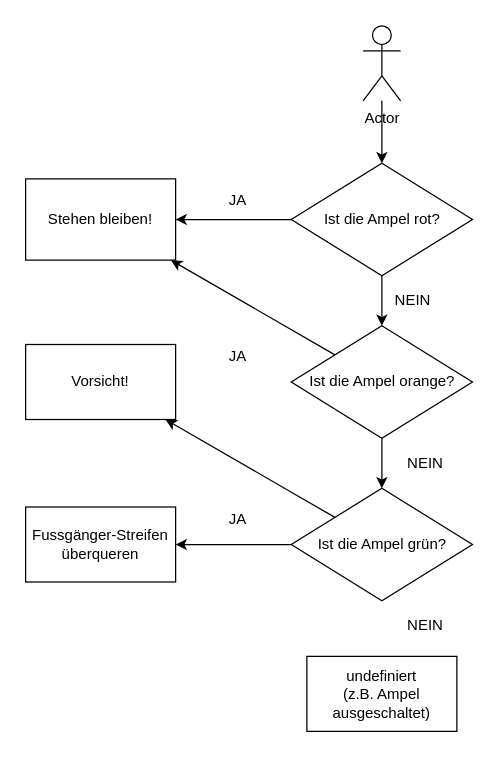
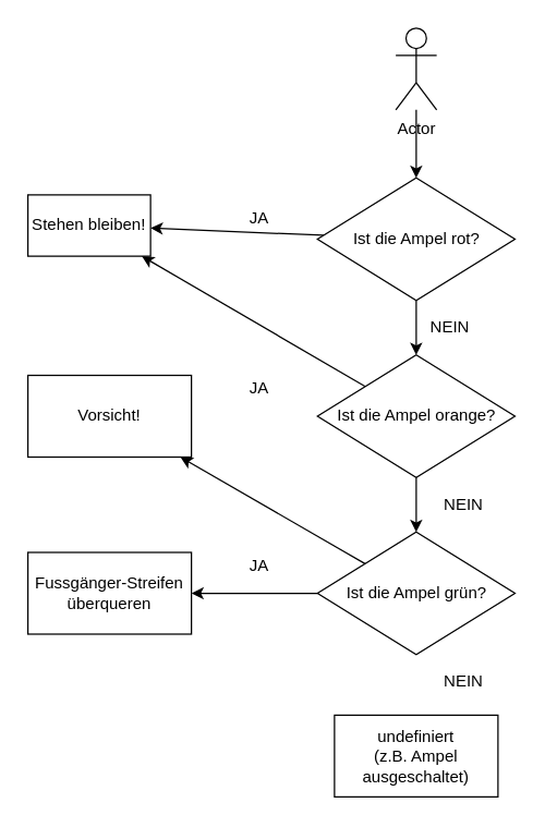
  <mxCell id="0" />
  <mxCell id="1" parent="0" />
  <mxCell id="2" style="edgeStyle=orthogonalEdgeStyle;rounded=0;orthogonalLoop=1;jettySize=auto;html=1;entryX=0.5;entryY=0;entryDx=0;entryDy=0;" edge="1" parent="1" source="3" target="6"><mxGeometry relative="1" as="geometry" /></mxCell>
  <mxCell id="3" value="Actor" style="shape=umlActor;verticalLabelPosition=bottom;verticalAlign=top;html=1;outlineConnect=0;" vertex="1" parent="1"><mxGeometry x="290" y="20" width="30" height="60" as="geometry" /></mxCell>
  <mxCell id="4" style="edgeStyle=orthogonalEdgeStyle;rounded=0;orthogonalLoop=1;jettySize=auto;html=1;entryX=0.5;entryY=0;entryDx=0;entryDy=0;" edge="1" parent="1" source="6" target="11"><mxGeometry relative="1" as="geometry" /></mxCell>
  <mxCell id="5" style="edgeStyle=none;rounded=0;orthogonalLoop=1;jettySize=auto;html=1;" edge="1" parent="1" source="6" target="7"><mxGeometry relative="1" as="geometry" /></mxCell>
  <mxCell id="6" value="Ist die Ampel rot?" style="rhombus;whiteSpace=wrap;html=1;" vertex="1" parent="1"><mxGeometry x="232.5" y="130" width="145" height="90" as="geometry" /></mxCell>
- <mxCell id="7" value="Stehen bleiben!" style="rounded=0;whiteSpace=wrap;html=1;fillColor=#ffffff;" vertex="1" parent="1"><mxGeometry x="20" y="142.5" width="120" height="65" as="geometry" /></mxCell>
+ <mxCell id="7" value="Stehen bleiben!" style="rounded=0;whiteSpace=wrap;html=1;fillColor=#ffffff;" vertex="1" parent="1"><mxGeometry x="20" y="142.5" width="90" height="45" as="geometry" /></mxCell>
  <mxCell id="8" value="Vorsicht!" style="rounded=0;whiteSpace=wrap;html=1;fillColor=#ffffff;" vertex="1" parent="1"><mxGeometry x="20" y="275" width="120" height="60" as="geometry" /></mxCell>
  <mxCell id="9" style="edgeStyle=none;rounded=0;orthogonalLoop=1;jettySize=auto;html=1;" edge="1" parent="1" source="11" target="7"><mxGeometry relative="1" as="geometry" /></mxCell>
  <mxCell id="10" style="edgeStyle=none;rounded=0;orthogonalLoop=1;jettySize=auto;html=1;entryX=0.5;entryY=0;entryDx=0;entryDy=0;" edge="1" parent="1" source="11" target="18"><mxGeometry relative="1" as="geometry" /></mxCell>
  <mxCell id="11" value="Ist die Ampel orange?" style="rhombus;whiteSpace=wrap;html=1;" vertex="1" parent="1"><mxGeometry x="232.5" y="260" width="145" height="90" as="geometry" /></mxCell>
  <mxCell id="12" value="NEIN" style="text;html=1;strokeColor=none;fillColor=none;align=center;verticalAlign=middle;whiteSpace=wrap;rounded=0;" vertex="1" parent="1"><mxGeometry x="310" y="230" width="40" height="20" as="geometry" /></mxCell>
  <mxCell id="13" value="JA" style="text;html=1;strokeColor=none;fillColor=none;align=center;verticalAlign=middle;whiteSpace=wrap;rounded=0;" vertex="1" parent="1"><mxGeometry x="170" y="150" width="40" height="20" as="geometry" /></mxCell>
  <mxCell id="14" value="JA" style="text;html=1;strokeColor=none;fillColor=none;align=center;verticalAlign=middle;whiteSpace=wrap;rounded=0;" vertex="1" parent="1"><mxGeometry x="170" y="275" width="40" height="20" as="geometry" /></mxCell>
  <mxCell id="15" value="Fussgänger-Streifen&lt;br&gt;überqueren" style="rounded=0;whiteSpace=wrap;html=1;fillColor=#ffffff;" vertex="1" parent="1"><mxGeometry x="20" y="405" width="120" height="60" as="geometry" /></mxCell>
  <mxCell id="16" style="edgeStyle=none;rounded=0;orthogonalLoop=1;jettySize=auto;html=1;" edge="1" parent="1" source="18" target="8"><mxGeometry relative="1" as="geometry" /></mxCell>
  <mxCell id="17" style="edgeStyle=none;rounded=0;orthogonalLoop=1;jettySize=auto;html=1;" edge="1" parent="1" source="18" target="15"><mxGeometry relative="1" as="geometry" /></mxCell>
  <mxCell id="18" value="Ist die Ampel grün?" style="rhombus;whiteSpace=wrap;html=1;" vertex="1" parent="1"><mxGeometry x="232.5" y="390" width="145" height="90" as="geometry" /></mxCell>
  <mxCell id="19" value="undefiniert &lt;br&gt;(z.B. Ampel ausgeschaltet)" style="rounded=0;whiteSpace=wrap;html=1;fillColor=#ffffff;" vertex="1" parent="1"><mxGeometry x="245" y="524.5" width="120" height="60" as="geometry" /></mxCell>
  <mxCell id="20" value="NEIN" style="text;html=1;strokeColor=none;fillColor=none;align=center;verticalAlign=middle;whiteSpace=wrap;rounded=0;" vertex="1" parent="1"><mxGeometry x="320" y="360" width="40" height="20" as="geometry" /></mxCell>
  <mxCell id="21" value="NEIN" style="text;html=1;strokeColor=none;fillColor=none;align=center;verticalAlign=middle;whiteSpace=wrap;rounded=0;" vertex="1" parent="1"><mxGeometry x="320" y="490" width="40" height="20" as="geometry" /></mxCell>
  <mxCell id="22" value="JA" style="text;html=1;strokeColor=none;fillColor=none;align=center;verticalAlign=middle;whiteSpace=wrap;rounded=0;" vertex="1" parent="1"><mxGeometry x="170" y="405" width="40" height="20" as="geometry" /></mxCell>
